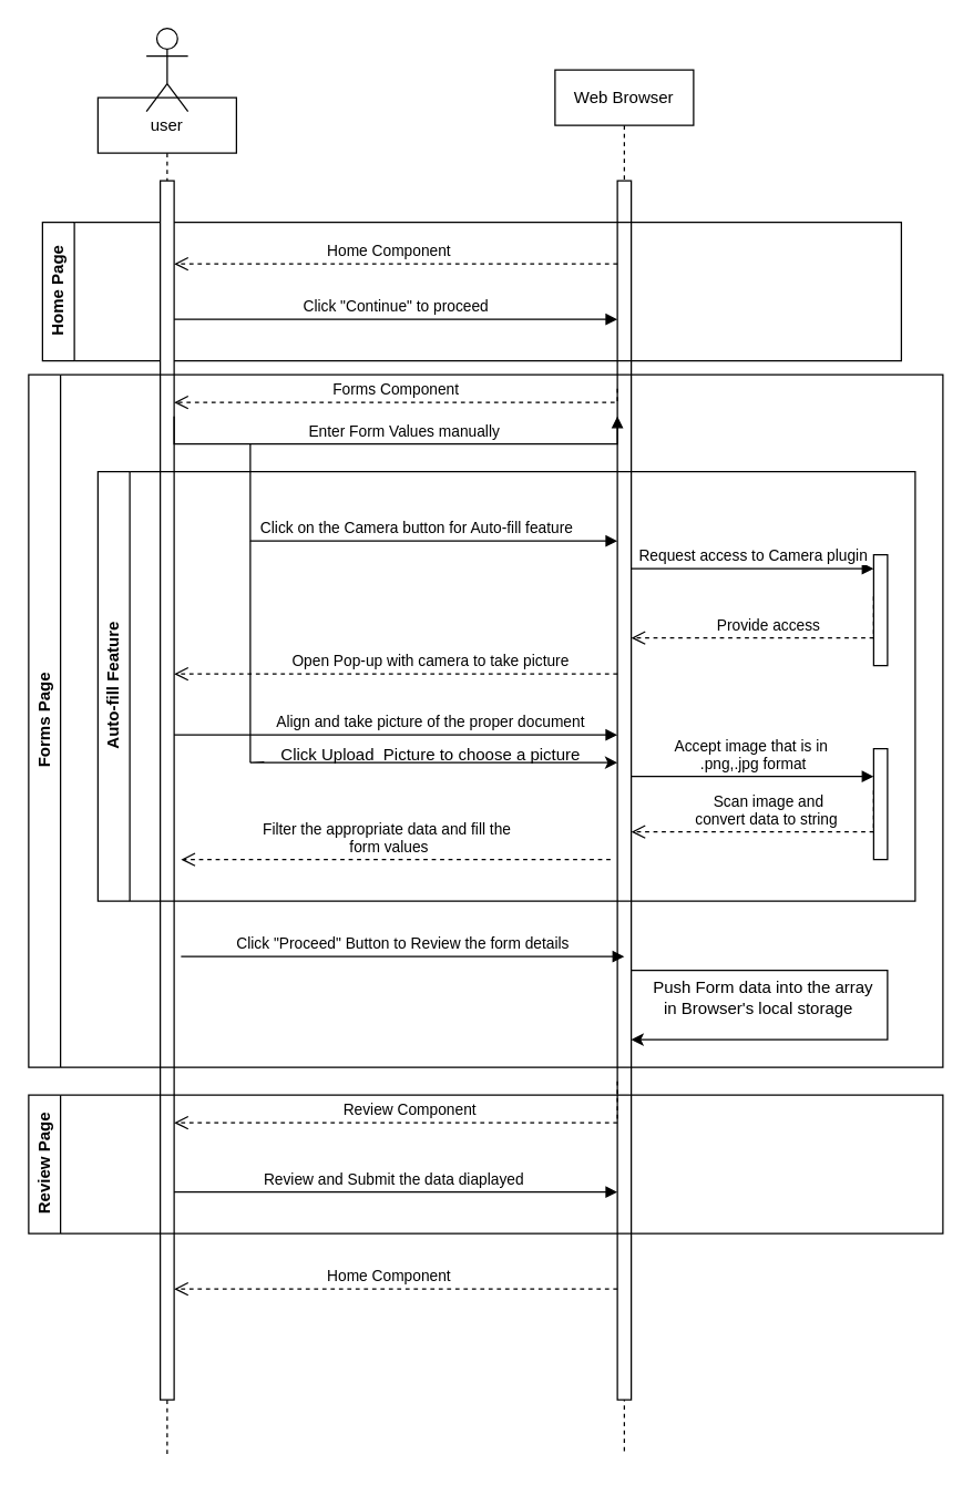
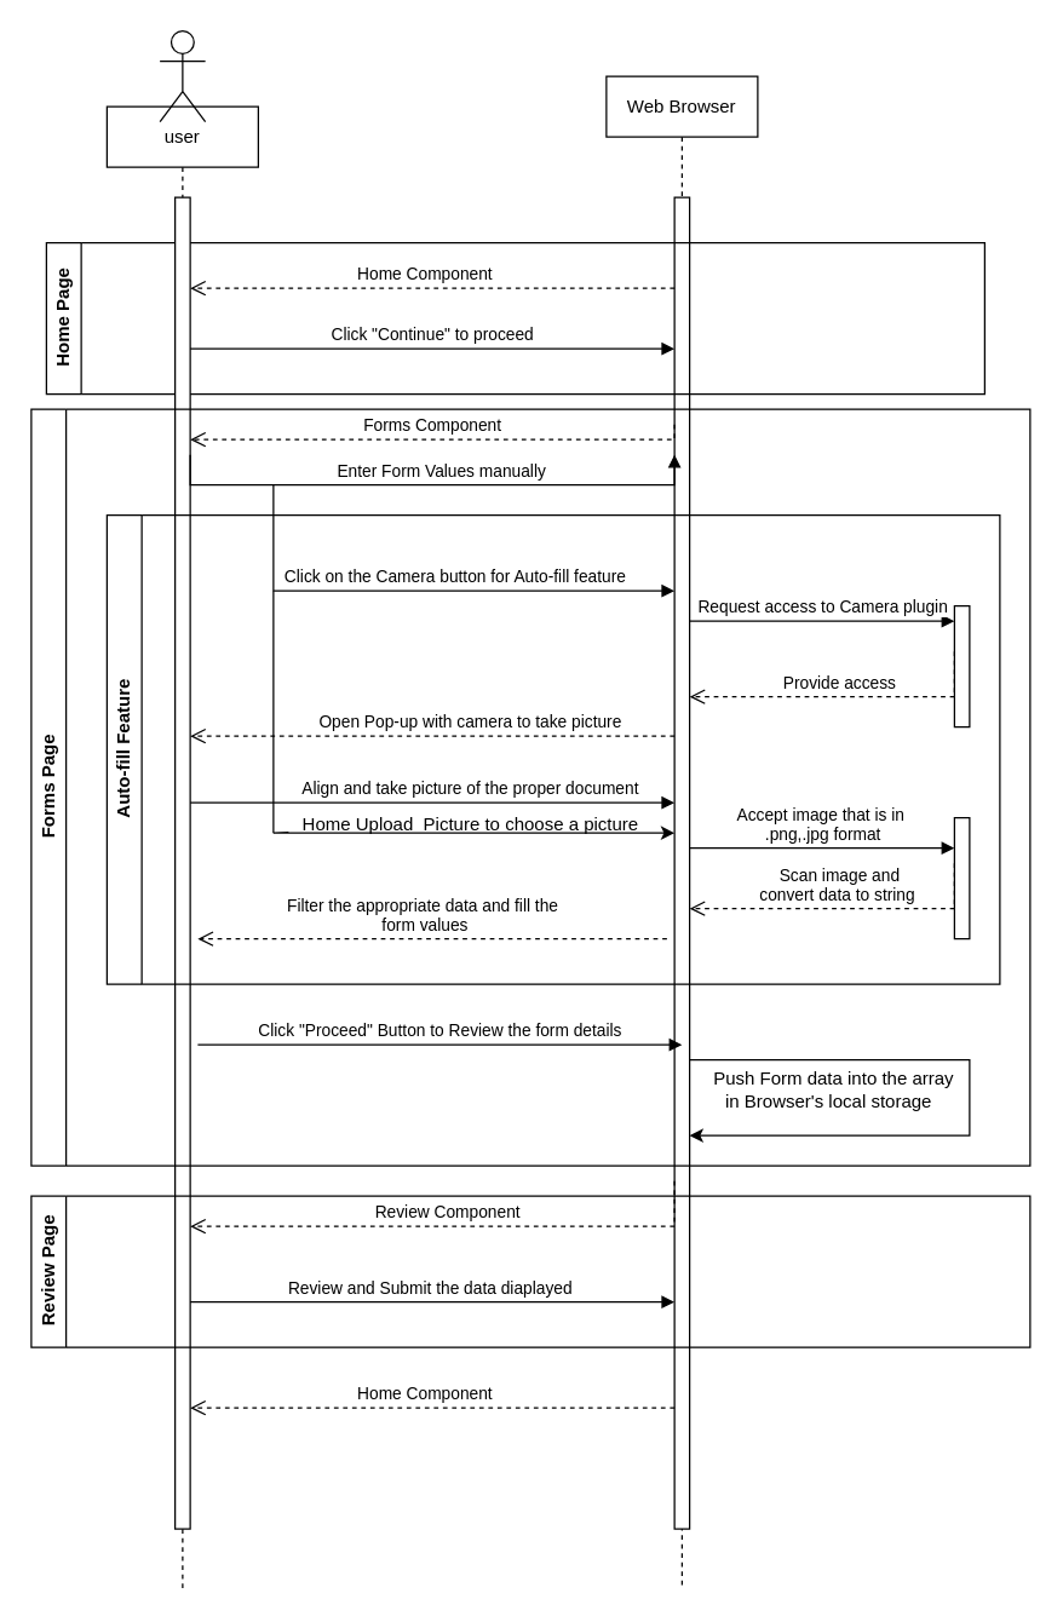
  <mxCell id="0" />
  <mxCell id="1" parent="0" />
  <mxCell id="2" value="Web Browser" style="shape=umlLifeline;perimeter=lifelinePerimeter;whiteSpace=wrap;html=1;container=0;dropTarget=0;collapsible=0;recursiveResize=0;outlineConnect=0;portConstraint=eastwest;newEdgeStyle={&quot;edgeStyle&quot;:&quot;elbowEdgeStyle&quot;,&quot;elbow&quot;:&quot;vertical&quot;,&quot;curved&quot;:0,&quot;rounded&quot;:0};" parent="1" vertex="1"><mxGeometry x="400" y="50" width="100" height="1000" as="geometry" /></mxCell>
  <mxCell id="3" value="" style="html=1;points=[];perimeter=orthogonalPerimeter;outlineConnect=0;targetShapes=umlLifeline;portConstraint=eastwest;newEdgeStyle={&quot;edgeStyle&quot;:&quot;elbowEdgeStyle&quot;,&quot;elbow&quot;:&quot;vertical&quot;,&quot;curved&quot;:0,&quot;rounded&quot;:0};" parent="2" vertex="1"><mxGeometry x="45" y="80" width="10" height="880" as="geometry" /></mxCell>
  <mxCell id="4" value="" style="endArrow=classic;html=1;rounded=0;" parent="2" source="3" target="3" edge="1"><mxGeometry width="50" height="50" relative="1" as="geometry"><mxPoint x="60" y="670" as="sourcePoint" /><mxPoint x="240" y="770" as="targetPoint" /><Array as="points"><mxPoint x="150" y="650" /><mxPoint x="240" y="650" /><mxPoint x="240" y="700" /></Array></mxGeometry></mxCell>
  <mxCell id="5" value="Home Component" style="html=1;verticalAlign=bottom;endArrow=open;dashed=1;endSize=8;edgeStyle=elbowEdgeStyle;elbow=vertical;curved=0;rounded=0;" parent="1" source="3" target="8" edge="1"><mxGeometry x="0.031" relative="1" as="geometry"><mxPoint x="240" y="180" as="targetPoint" /><Array as="points"><mxPoint x="300" y="190" /><mxPoint x="280" y="215" /><mxPoint x="140" y="240" /></Array><mxPoint as="offset" /></mxGeometry></mxCell>
  <mxCell id="6" value="Home Page" style="swimlane;horizontal=0;whiteSpace=wrap;html=1;" parent="1" vertex="1"><mxGeometry x="30" y="160" width="620" height="100" as="geometry" /></mxCell>
  <mxCell id="7" value="user" style="shape=umlLifeline;perimeter=lifelinePerimeter;whiteSpace=wrap;html=1;container=0;dropTarget=0;collapsible=0;recursiveResize=0;outlineConnect=0;portConstraint=eastwest;newEdgeStyle={&quot;edgeStyle&quot;:&quot;elbowEdgeStyle&quot;,&quot;elbow&quot;:&quot;vertical&quot;,&quot;curved&quot;:0,&quot;rounded&quot;:0};" parent="1" vertex="1"><mxGeometry x="70" y="70" width="100" height="980" as="geometry" /></mxCell>
  <mxCell id="8" value="" style="html=1;points=[];perimeter=orthogonalPerimeter;outlineConnect=0;targetShapes=umlLifeline;portConstraint=eastwest;newEdgeStyle={&quot;edgeStyle&quot;:&quot;elbowEdgeStyle&quot;,&quot;elbow&quot;:&quot;vertical&quot;,&quot;curved&quot;:0,&quot;rounded&quot;:0};" parent="7" vertex="1"><mxGeometry x="45" y="60" width="10" height="880" as="geometry" /></mxCell>
  <mxCell id="9" value="" style="shape=umlActor;verticalLabelPosition=bottom;verticalAlign=top;html=1;outlineConnect=0;" parent="1" vertex="1"><mxGeometry x="105" y="20" width="30" height="60" as="geometry" /></mxCell>
  <mxCell id="10" value="Click &quot;Continue&quot; to proceed" style="html=1;verticalAlign=bottom;endArrow=block;edgeStyle=elbowEdgeStyle;elbow=vertical;curved=0;rounded=0;" parent="1" source="8" target="3" edge="1"><mxGeometry relative="1" as="geometry"><mxPoint x="210" y="250" as="sourcePoint" /><Array as="points"><mxPoint x="300" y="230" /><mxPoint x="220" y="280" /><mxPoint x="310" y="270" /><mxPoint x="150" y="269.71" /></Array><mxPoint x="440" y="270" as="targetPoint" /></mxGeometry></mxCell>
  <mxCell id="11" value="Forms Page" style="swimlane;horizontal=0;whiteSpace=wrap;html=1;" parent="1" vertex="1"><mxGeometry x="20" y="270" width="660" height="500" as="geometry" /></mxCell>
  <mxCell id="12" value="Enter Form Values manually" style="html=1;verticalAlign=bottom;endArrow=block;edgeStyle=elbowEdgeStyle;elbow=vertical;curved=0;rounded=0;" parent="11" edge="1"><mxGeometry x="0.031" relative="1" as="geometry"><mxPoint x="105" y="30" as="sourcePoint" /><Array as="points"><mxPoint x="280" y="50" /><mxPoint x="200" y="60" /><mxPoint x="290" y="50" /><mxPoint x="130" y="49.71" /></Array><mxPoint x="425" y="30" as="targetPoint" /><mxPoint as="offset" /></mxGeometry></mxCell>
  <mxCell id="13" value="Auto-fill Feature" style="swimlane;horizontal=0;whiteSpace=wrap;html=1;" parent="11" vertex="1"><mxGeometry x="50" y="70" width="590" height="310" as="geometry" /></mxCell>
  <mxCell id="14" value="Open Pop-up with camera to take picture" style="html=1;verticalAlign=bottom;endArrow=open;dashed=1;endSize=8;edgeStyle=elbowEdgeStyle;elbow=vertical;curved=0;rounded=0;" parent="13" edge="1"><mxGeometry x="-0.156" relative="1" as="geometry"><mxPoint x="55" y="146" as="targetPoint" /><Array as="points"><mxPoint x="210" y="146" /><mxPoint x="70" y="171" /></Array><mxPoint x="375" y="146" as="sourcePoint" /><mxPoint as="offset" /></mxGeometry></mxCell>
  <mxCell id="15" value="Align and take picture of the proper document" style="html=1;verticalAlign=bottom;endArrow=block;edgeStyle=elbowEdgeStyle;elbow=vertical;curved=0;rounded=0;" parent="13" edge="1"><mxGeometry x="0.156" relative="1" as="geometry"><mxPoint x="55" y="190" as="sourcePoint" /><Array as="points"><mxPoint x="230" y="190" /><mxPoint x="150" y="220" /><mxPoint x="240" y="210" /><mxPoint x="80" y="209.71" /></Array><mxPoint x="375" y="190" as="targetPoint" /><mxPoint as="offset" /></mxGeometry></mxCell>
  <mxCell id="16" value="" style="html=1;points=[];perimeter=orthogonalPerimeter;outlineConnect=0;targetShapes=umlLifeline;portConstraint=eastwest;newEdgeStyle={&quot;edgeStyle&quot;:&quot;elbowEdgeStyle&quot;,&quot;elbow&quot;:&quot;vertical&quot;,&quot;curved&quot;:0,&quot;rounded&quot;:0};" parent="13" vertex="1"><mxGeometry x="560" y="60" width="10" height="80" as="geometry" /></mxCell>
  <mxCell id="17" value="Provide access" style="html=1;verticalAlign=bottom;endArrow=open;dashed=1;endSize=8;edgeStyle=elbowEdgeStyle;elbow=vertical;curved=0;rounded=0;" parent="13" target="3" edge="1"><mxGeometry x="0.031" relative="1" as="geometry"><mxPoint x="390" y="90" as="targetPoint" /><Array as="points"><mxPoint x="540" y="120" /><mxPoint x="520" y="90" /><mxPoint x="395" y="94.71" /><mxPoint x="255" y="119.71" /></Array><mxPoint x="560" y="90" as="sourcePoint" /><mxPoint as="offset" /></mxGeometry></mxCell>
  <mxCell id="18" value="" style="html=1;points=[];perimeter=orthogonalPerimeter;outlineConnect=0;targetShapes=umlLifeline;portConstraint=eastwest;newEdgeStyle={&quot;edgeStyle&quot;:&quot;elbowEdgeStyle&quot;,&quot;elbow&quot;:&quot;vertical&quot;,&quot;curved&quot;:0,&quot;rounded&quot;:0};" parent="13" vertex="1"><mxGeometry x="560" y="200" width="10" height="80" as="geometry" /></mxCell>
  <mxCell id="19" value="Accept image that is in&amp;nbsp;&lt;br&gt;.png,.jpg format" style="html=1;verticalAlign=bottom;endArrow=block;edgeStyle=elbowEdgeStyle;elbow=vertical;curved=0;rounded=0;" parent="13" edge="1"><mxGeometry relative="1" as="geometry"><mxPoint x="385" y="220" as="sourcePoint" /><Array as="points"><mxPoint x="540" y="220" /><mxPoint x="520" y="210" /><mxPoint x="390" y="270" /><mxPoint x="275" y="300" /><mxPoint x="365" y="290" /><mxPoint x="205" y="289.71" /></Array><mxPoint x="560" y="220" as="targetPoint" /><mxPoint as="offset" /></mxGeometry></mxCell>
  <mxCell id="20" value="Scan image and &lt;br&gt;convert data to string&amp;nbsp;" style="html=1;verticalAlign=bottom;endArrow=open;dashed=1;endSize=8;edgeStyle=elbowEdgeStyle;elbow=vertical;curved=0;rounded=0;" parent="13" edge="1"><mxGeometry x="0.031" relative="1" as="geometry"><mxPoint x="385" y="260" as="targetPoint" /><Array as="points"><mxPoint x="540" y="260" /><mxPoint x="520" y="230" /><mxPoint x="395" y="234.71" /><mxPoint x="255" y="259.71" /></Array><mxPoint x="560" y="230" as="sourcePoint" /><mxPoint as="offset" /></mxGeometry></mxCell>
  <mxCell id="21" value="Filter the appropriate data and fill the&amp;nbsp;&lt;br&gt;form values" style="html=1;verticalAlign=bottom;endArrow=open;dashed=1;endSize=8;edgeStyle=elbowEdgeStyle;elbow=vertical;curved=0;rounded=0;" parent="13" edge="1"><mxGeometry x="0.031" relative="1" as="geometry"><mxPoint x="60" y="280" as="targetPoint" /><Array as="points"><mxPoint x="215" y="280" /><mxPoint x="75" y="305" /></Array><mxPoint x="370" y="280" as="sourcePoint" /><mxPoint as="offset" /></mxGeometry></mxCell>
  <mxCell id="22" value="Click on the Camera button for Auto-fill feature" style="html=1;verticalAlign=bottom;endArrow=block;edgeStyle=elbowEdgeStyle;elbow=vertical;curved=0;rounded=0;" parent="13" edge="1"><mxGeometry x="0.134" relative="1" as="geometry"><mxPoint x="110" y="-20" as="sourcePoint" /><Array as="points"><mxPoint x="230" y="50" /><mxPoint x="150" y="80" /><mxPoint x="240" y="70" /><mxPoint x="80" y="69.71" /></Array><mxPoint x="375" y="50" as="targetPoint" /><mxPoint as="offset" /></mxGeometry></mxCell>
  <mxCell id="23" value="Push Form data into the array&lt;br&gt;&amp;nbsp;in Browser's local storage&amp;nbsp; &amp;nbsp;" style="text;html=1;align=center;verticalAlign=middle;resizable=0;points=[];autosize=1;strokeColor=none;fillColor=none;" parent="11" vertex="1"><mxGeometry x="440" y="430" width="180" height="40" as="geometry" /></mxCell>
  <mxCell id="24" value="Forms Component" style="html=1;verticalAlign=bottom;endArrow=open;dashed=1;endSize=8;edgeStyle=elbowEdgeStyle;elbow=vertical;curved=0;rounded=0;" parent="11" edge="1"><mxGeometry x="0.031" relative="1" as="geometry"><mxPoint x="105" y="20" as="targetPoint" /><Array as="points"><mxPoint x="260" y="20" /><mxPoint x="120" y="35" /></Array><mxPoint x="425" y="10" as="sourcePoint" /><mxPoint as="offset" /></mxGeometry></mxCell>
  <mxCell id="25" value="Click &quot;Proceed&quot; Button to Review the form details" style="html=1;verticalAlign=bottom;endArrow=block;edgeStyle=elbowEdgeStyle;elbow=vertical;curved=0;rounded=0;" parent="11" edge="1"><mxGeometry relative="1" as="geometry"><mxPoint x="110" y="420" as="sourcePoint" /><Array as="points"><mxPoint x="285" y="420" /><mxPoint x="205" y="450" /><mxPoint x="295" y="440" /><mxPoint x="135" y="439.71" /></Array><mxPoint x="430" y="420" as="targetPoint" /></mxGeometry></mxCell>
  <mxCell id="26" value="Request access to Camera plugin" style="html=1;verticalAlign=bottom;endArrow=block;edgeStyle=elbowEdgeStyle;elbow=vertical;curved=0;rounded=0;" parent="1" source="3" target="16" edge="1"><mxGeometry relative="1" as="geometry"><mxPoint x="250" y="460" as="sourcePoint" /><Array as="points"><mxPoint x="610" y="410" /><mxPoint x="590" y="400" /><mxPoint x="460" y="460" /><mxPoint x="345" y="490" /><mxPoint x="435" y="480" /><mxPoint x="275" y="479.71" /></Array><mxPoint x="570" y="460" as="targetPoint" /><mxPoint as="offset" /></mxGeometry></mxCell>
  <mxCell id="27" value="Review Component" style="html=1;verticalAlign=bottom;endArrow=open;dashed=1;endSize=8;edgeStyle=elbowEdgeStyle;elbow=vertical;curved=0;rounded=0;" parent="1" target="8" edge="1"><mxGeometry x="0.031" relative="1" as="geometry"><mxPoint x="135" y="780" as="targetPoint" /><Array as="points"><mxPoint x="380" y="810" /><mxPoint x="290" y="780" /><mxPoint x="150" y="805" /></Array><mxPoint x="445" y="780" as="sourcePoint" /><mxPoint as="offset" /></mxGeometry></mxCell>
  <mxCell id="28" value="Review and Submit the data diaplayed&amp;nbsp;" style="html=1;verticalAlign=bottom;endArrow=block;edgeStyle=elbowEdgeStyle;elbow=vertical;curved=0;rounded=0;" parent="1" source="8" target="3" edge="1"><mxGeometry relative="1" as="geometry"><mxPoint x="120" y="860" as="sourcePoint" /><Array as="points"><mxPoint x="295" y="860" /><mxPoint x="215" y="890" /><mxPoint x="305" y="880" /><mxPoint x="145" y="879.71" /></Array><mxPoint x="440" y="860" as="targetPoint" /></mxGeometry></mxCell>
  <mxCell id="29" value="Home Component" style="html=1;verticalAlign=bottom;endArrow=open;dashed=1;endSize=8;edgeStyle=elbowEdgeStyle;elbow=vertical;curved=0;rounded=0;" parent="1" source="3" target="8" edge="1"><mxGeometry x="0.031" relative="1" as="geometry"><mxPoint x="105" y="930" as="targetPoint" /><Array as="points"><mxPoint x="360" y="930" /><mxPoint x="270" y="900" /><mxPoint x="130" y="925" /></Array><mxPoint x="430" y="930" as="sourcePoint" /><mxPoint as="offset" /></mxGeometry></mxCell>
  <mxCell id="30" value="Review Page" style="swimlane;horizontal=0;whiteSpace=wrap;html=1;" parent="1" vertex="1"><mxGeometry x="20" y="790" width="660" height="100" as="geometry" /></mxCell>
  <mxCell id="31" value="" style="endArrow=classic;html=1;rounded=0;startArrow=none;" edge="1" parent="1" source="33" target="3"><mxGeometry width="50" height="50" relative="1" as="geometry"><mxPoint x="180" y="390" as="sourcePoint" /><mxPoint x="180" y="600" as="targetPoint" /><Array as="points"><mxPoint x="180" y="550" /><mxPoint x="320" y="550" /></Array></mxGeometry></mxCell>
  <mxCell id="32" value="" style="endArrow=none;html=1;rounded=0;" edge="1" parent="1"><mxGeometry width="50" height="50" relative="1" as="geometry"><mxPoint x="180" y="390" as="sourcePoint" /><mxPoint x="180" y="550" as="targetPoint" /><Array as="points" /></mxGeometry></mxCell>
- <mxCell id="33" value="Click Upload&amp;nbsp; Picture to choose a picture" style="text;html=1;align=center;verticalAlign=middle;resizable=0;points=[];autosize=1;strokeColor=none;fillColor=none;" vertex="1" parent="1"><mxGeometry x="190" y="530" width="240" height="30" as="geometry" /></mxCell>
+ <mxCell id="33" value="Home Upload&amp;nbsp; Picture to choose a picture" style="text;html=1;align=center;verticalAlign=middle;resizable=0;points=[];autosize=1;strokeColor=none;fillColor=none;" vertex="1" parent="1"><mxGeometry x="190" y="530" width="240" height="30" as="geometry" /></mxCell>
